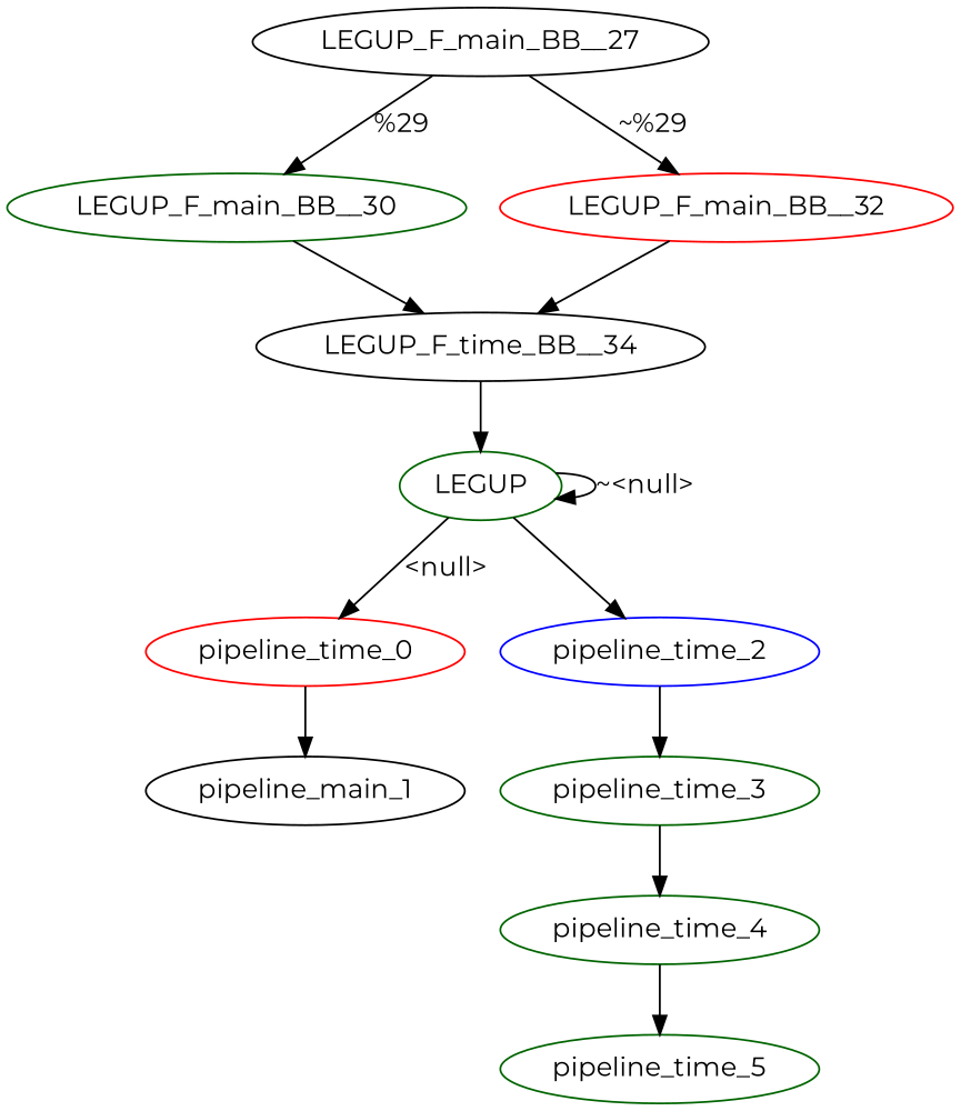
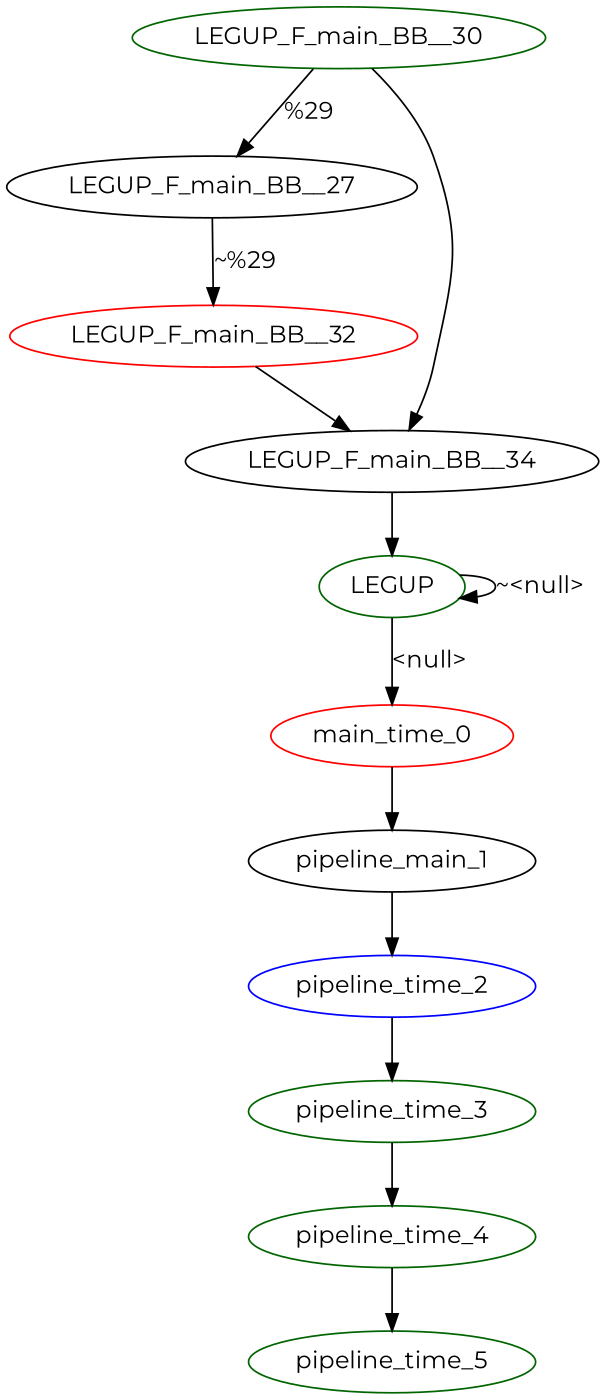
  digraph {
    fontname=Montserrat
    node [color=darkgreen fontname=Montserrat]
    edge [fontname=Montserrat]
-   n1 [color=red label=pipeline_time_0]
+   n1 [color=red label=main_time_0]
    n2 [color=black label=pipeline_main_1]
    n3 [color=blue label=pipeline_time_2]
    n4 [label=LEGUP]
    n5 [label=pipeline_time_3]
    n6 [label=pipeline_time_4]
    n7 [label=pipeline_time_5]
    n8 [color=black label=LEGUP_F_main_BB__27]
    n9 [label=LEGUP_F_main_BB__30]
    n10 [color=red label=LEGUP_F_main_BB__32]
-   n11 [color=black label=LEGUP_F_time_BB__34]
+   n11 [color=black label=LEGUP_F_main_BB__34]
    n1 -> n2
-   n4 -> n3
+   n2 -> n3
    n3 -> n5
    n4 -> n1 [label="<null>"]
    n4 -> n4 [label="~<null>"]
    n5 -> n6
    n6 -> n7
-   n8 -> n9 [label="%29"]
+   n9 -> n8 [label="%29"]
    n8 -> n10 [label="~%29"]
    n9 -> n11
    n10 -> n11
    n11 -> n4
  }
